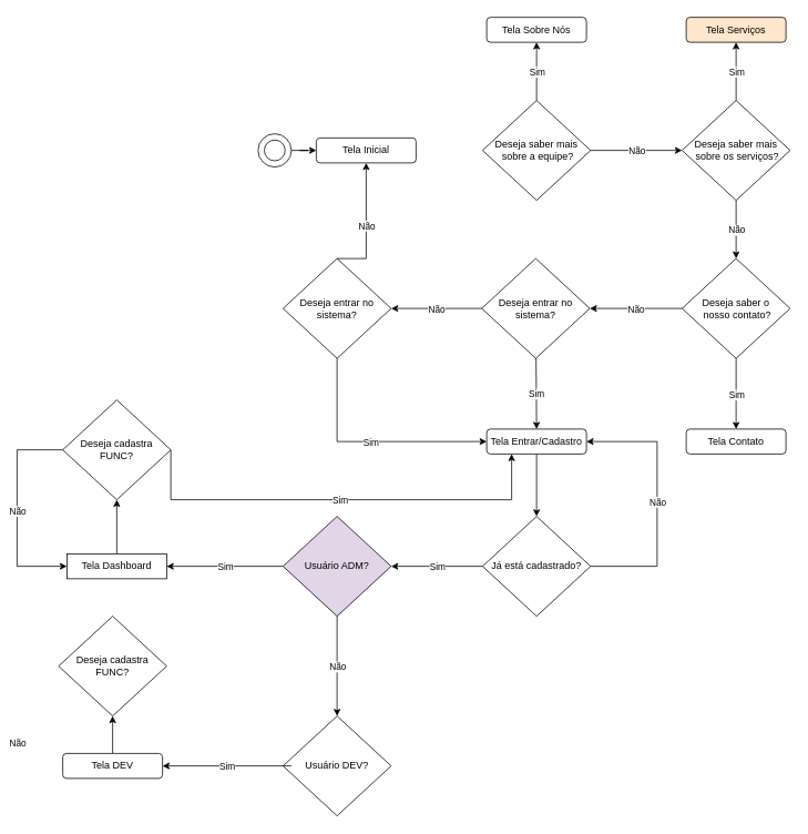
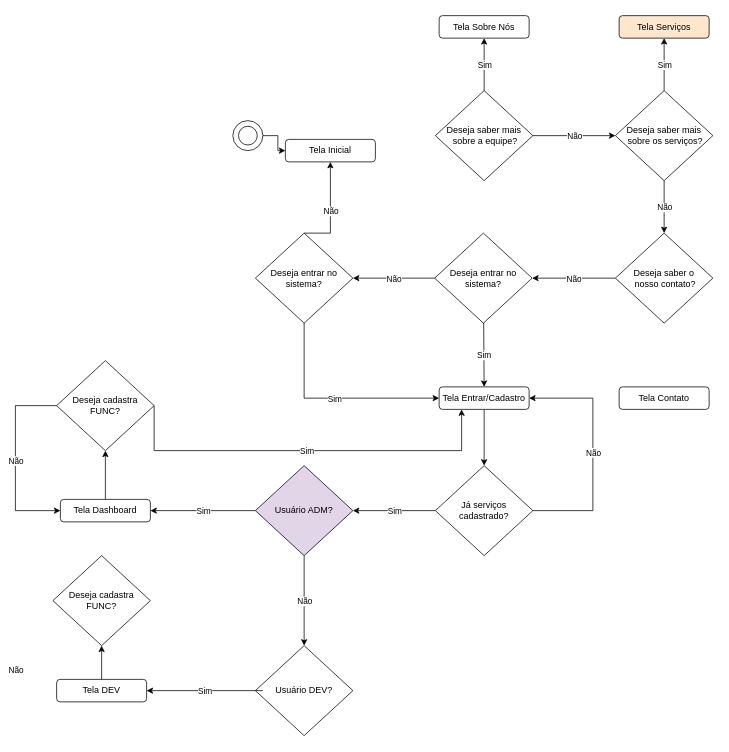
  <mxCell id="0" />
  <mxCell id="1" parent="0" />
- <mxCell id="2" value="Tela Inicial" style="rounded=1;whiteSpace=wrap;html=1;" vertex="1" parent="1"><mxGeometry x="380" y="165" width="120" height="30" as="geometry" /></mxCell>
+ <mxCell id="2" value="Tela Inicial" style="rounded=1;whiteSpace=wrap;html=1;" vertex="1" parent="1"><mxGeometry x="380" y="185" width="120" height="30" as="geometry" /></mxCell>
  <mxCell id="3" style="edgeStyle=orthogonalEdgeStyle;rounded=0;orthogonalLoop=1;jettySize=auto;html=1;" edge="1" parent="1" source="4" target="2"><mxGeometry relative="1" as="geometry" /></mxCell>
  <mxCell id="4" value="" style="ellipse;whiteSpace=wrap;html=1;aspect=fixed;" vertex="1" parent="1"><mxGeometry x="310" y="160" width="40" height="40" as="geometry" /></mxCell>
  <mxCell id="5" value="" style="ellipse;whiteSpace=wrap;html=1;aspect=fixed;" vertex="1" parent="1"><mxGeometry x="317.5" y="167.5" width="25" height="25" as="geometry" /></mxCell>
  <mxCell id="6" style="edgeStyle=orthogonalEdgeStyle;rounded=0;orthogonalLoop=1;jettySize=auto;html=1;entryX=0.5;entryY=0;entryDx=0;entryDy=0;" edge="1" parent="1" source="7" target="36"><mxGeometry relative="1" as="geometry" /></mxCell>
  <mxCell id="7" value="Tela Entrar/Cadastro" style="rounded=1;whiteSpace=wrap;html=1;" vertex="1" parent="1"><mxGeometry x="585" y="515" width="120" height="30" as="geometry" /></mxCell>
  <mxCell id="8" value="Tela Contato" style="rounded=1;whiteSpace=wrap;html=1;" vertex="1" parent="1"><mxGeometry x="825" y="515" width="120" height="30" as="geometry" /></mxCell>
  <mxCell id="9" value="Tela Serviços" style="rounded=1;whiteSpace=wrap;html=1;fillColor=#ffe6cc;" vertex="1" parent="1"><mxGeometry x="825" y="20" width="120" height="30" as="geometry" /></mxCell>
  <mxCell id="10" value="Tela Sobre Nós" style="rounded=1;whiteSpace=wrap;html=1;" vertex="1" parent="1"><mxGeometry x="585" y="20" width="120" height="30" as="geometry" /></mxCell>
  <mxCell id="11" value="Deseja saber mais&lt;br&gt;&amp;nbsp;sobre a equipe?" style="rhombus;whiteSpace=wrap;html=1;" vertex="1" parent="1"><mxGeometry x="580" y="120" width="130" height="120" as="geometry" /></mxCell>
  <mxCell id="12" value="" style="endArrow=classic;html=1;rounded=0;exitX=0.5;exitY=0;exitDx=0;exitDy=0;" edge="1" parent="1" source="11" target="10"><mxGeometry relative="1" as="geometry"><mxPoint x="670" y="110" as="sourcePoint" /><mxPoint x="770" y="110" as="targetPoint" /></mxGeometry></mxCell>
  <mxCell id="13" value="Sim" style="edgeLabel;resizable=0;html=1;align=center;verticalAlign=middle;" connectable="0" vertex="1" parent="12"><mxGeometry relative="1" as="geometry" /></mxCell>
  <mxCell id="14" value="" style="endArrow=classic;html=1;rounded=0;exitX=1;exitY=0.5;exitDx=0;exitDy=0;entryX=0;entryY=0.5;entryDx=0;entryDy=0;" edge="1" parent="1" source="11" target="16"><mxGeometry relative="1" as="geometry"><mxPoint x="710" y="230" as="sourcePoint" /><mxPoint x="830" y="180" as="targetPoint" /></mxGeometry></mxCell>
  <mxCell id="15" value="Não" style="edgeLabel;resizable=0;html=1;align=center;verticalAlign=middle;" connectable="0" vertex="1" parent="14"><mxGeometry relative="1" as="geometry" /></mxCell>
  <mxCell id="16" value="Deseja saber mais&lt;br&gt;&amp;nbsp;sobre os serviços?" style="rhombus;whiteSpace=wrap;html=1;" vertex="1" parent="1"><mxGeometry x="820" y="120" width="130" height="120" as="geometry" /></mxCell>
  <mxCell id="17" value="" style="endArrow=classic;html=1;rounded=0;exitX=0.5;exitY=0;exitDx=0;exitDy=0;" edge="1" parent="1" source="16" target="9"><mxGeometry relative="1" as="geometry"><mxPoint x="884.5" y="100" as="sourcePoint" /><mxPoint x="885" y="60" as="targetPoint" /></mxGeometry></mxCell>
  <mxCell id="18" value="Sim" style="edgeLabel;resizable=0;html=1;align=center;verticalAlign=middle;" connectable="0" vertex="1" parent="17"><mxGeometry relative="1" as="geometry" /></mxCell>
  <mxCell id="19" value="" style="endArrow=classic;html=1;rounded=0;exitX=0.5;exitY=1;exitDx=0;exitDy=0;entryX=0.5;entryY=0;entryDx=0;entryDy=0;" edge="1" parent="1" source="16" target="21"><mxGeometry relative="1" as="geometry"><mxPoint x="720" y="190" as="sourcePoint" /><mxPoint x="885" y="330" as="targetPoint" /></mxGeometry></mxCell>
  <mxCell id="20" value="Não" style="edgeLabel;resizable=0;html=1;align=center;verticalAlign=middle;" connectable="0" vertex="1" parent="19"><mxGeometry relative="1" as="geometry" /></mxCell>
  <mxCell id="21" value="Deseja saber o&lt;br&gt;&amp;nbsp;nosso contato?" style="rhombus;whiteSpace=wrap;html=1;" vertex="1" parent="1"><mxGeometry x="820" y="310" width="130" height="120" as="geometry" /></mxCell>
  <mxCell id="22" value="" style="endArrow=classic;html=1;rounded=0;exitX=0;exitY=0.5;exitDx=0;exitDy=0;entryX=1;entryY=0.5;entryDx=0;entryDy=0;" edge="1" parent="1" source="21" target="26"><mxGeometry relative="1" as="geometry"><mxPoint x="720" y="190" as="sourcePoint" /><mxPoint x="710" y="370" as="targetPoint" /></mxGeometry></mxCell>
  <mxCell id="23" value="Não" style="edgeLabel;resizable=0;html=1;align=center;verticalAlign=middle;" connectable="0" vertex="1" parent="22"><mxGeometry relative="1" as="geometry" /></mxCell>
- <mxCell id="24" value="" style="endArrow=classic;html=1;rounded=0;exitX=0.5;exitY=1;exitDx=0;exitDy=0;entryX=0.5;entryY=0;entryDx=0;entryDy=0;" edge="1" parent="1" source="21" target="8"><mxGeometry relative="1" as="geometry"><mxPoint x="910" y="420" as="sourcePoint" /><mxPoint x="885" y="510" as="targetPoint" /></mxGeometry></mxCell>
- <mxCell id="25" value="Sim" style="edgeLabel;resizable=0;html=1;align=center;verticalAlign=middle;" connectable="0" vertex="1" parent="24"><mxGeometry relative="1" as="geometry" /></mxCell>
  <mxCell id="26" value="Deseja entrar no sistema?" style="rhombus;whiteSpace=wrap;html=1;" vertex="1" parent="1"><mxGeometry x="579" y="310" width="130" height="120" as="geometry" /></mxCell>
  <mxCell id="27" value="" style="endArrow=classic;html=1;rounded=0;entryX=0.5;entryY=0;entryDx=0;entryDy=0;" edge="1" parent="1" source="26" target="7"><mxGeometry relative="1" as="geometry"><mxPoint x="643" y="440" as="sourcePoint" /><mxPoint x="643" y="525" as="targetPoint" /></mxGeometry></mxCell>
  <mxCell id="28" value="Sim" style="edgeLabel;resizable=0;html=1;align=center;verticalAlign=middle;" connectable="0" vertex="1" parent="27"><mxGeometry relative="1" as="geometry" /></mxCell>
  <mxCell id="29" value="" style="endArrow=classic;html=1;rounded=0;exitX=0;exitY=0.5;exitDx=0;exitDy=0;" edge="1" parent="1" source="26" target="31"><mxGeometry relative="1" as="geometry"><mxPoint x="541" y="369.5" as="sourcePoint" /><mxPoint x="430" y="369.5" as="targetPoint" /></mxGeometry></mxCell>
  <mxCell id="30" value="Não" style="edgeLabel;resizable=0;html=1;align=center;verticalAlign=middle;" connectable="0" vertex="1" parent="29"><mxGeometry relative="1" as="geometry" /></mxCell>
  <mxCell id="31" value="Deseja entrar no sistema?" style="rhombus;whiteSpace=wrap;html=1;" vertex="1" parent="1"><mxGeometry x="340" y="310" width="130" height="120" as="geometry" /></mxCell>
  <mxCell id="32" value="" style="endArrow=classic;html=1;rounded=0;entryX=0;entryY=0.5;entryDx=0;entryDy=0;exitX=0.5;exitY=1;exitDx=0;exitDy=0;" edge="1" parent="1" source="31" target="7"><mxGeometry relative="1" as="geometry"><mxPoint x="410.001" y="440" as="sourcePoint" /><mxPoint x="405" y="510" as="targetPoint" /><Array as="points"><mxPoint x="405" y="530" /></Array></mxGeometry></mxCell>
  <mxCell id="33" value="Sim" style="edgeLabel;resizable=0;html=1;align=center;verticalAlign=middle;" connectable="0" vertex="1" parent="32"><mxGeometry relative="1" as="geometry" /></mxCell>
  <mxCell id="34" value="" style="endArrow=classic;html=1;rounded=0;exitX=0.5;exitY=0;exitDx=0;exitDy=0;entryX=0.5;entryY=1;entryDx=0;entryDy=0;" edge="1" parent="1" source="31" target="2"><mxGeometry relative="1" as="geometry"><mxPoint x="589" y="380" as="sourcePoint" /><mxPoint x="480" y="380" as="targetPoint" /><Array as="points"><mxPoint x="440" y="310" /></Array></mxGeometry></mxCell>
  <mxCell id="35" value="Não" style="edgeLabel;resizable=0;html=1;align=center;verticalAlign=middle;" connectable="0" vertex="1" parent="34"><mxGeometry relative="1" as="geometry" /></mxCell>
- <mxCell id="36" value="Já está cadastrado?" style="rhombus;whiteSpace=wrap;html=1;" vertex="1" parent="1"><mxGeometry x="580" y="620" width="130" height="120" as="geometry" /></mxCell>
+ <mxCell id="36" value="Já serviços cadastrado?" style="rhombus;whiteSpace=wrap;html=1;" vertex="1" parent="1"><mxGeometry x="580" y="620" width="130" height="120" as="geometry" /></mxCell>
  <mxCell id="37" value="" style="endArrow=classic;html=1;rounded=0;exitX=0;exitY=0.5;exitDx=0;exitDy=0;entryX=1;entryY=0.5;entryDx=0;entryDy=0;" edge="1" parent="1" source="36" target="41"><mxGeometry relative="1" as="geometry"><mxPoint x="654.411" y="439.62" as="sourcePoint" /><mxPoint x="460" y="680" as="targetPoint" /></mxGeometry></mxCell>
  <mxCell id="38" value="Sim" style="edgeLabel;resizable=0;html=1;align=center;verticalAlign=middle;" connectable="0" vertex="1" parent="37"><mxGeometry relative="1" as="geometry" /></mxCell>
  <mxCell id="39" value="" style="endArrow=classic;html=1;rounded=0;exitX=1;exitY=0.5;exitDx=0;exitDy=0;entryX=1;entryY=0.5;entryDx=0;entryDy=0;" edge="1" parent="1" source="36" target="7"><mxGeometry relative="1" as="geometry"><mxPoint x="830" y="380" as="sourcePoint" /><mxPoint x="790" y="680" as="targetPoint" /><Array as="points"><mxPoint x="790" y="680" /><mxPoint x="790" y="530" /></Array></mxGeometry></mxCell>
  <mxCell id="40" value="Não" style="edgeLabel;resizable=0;html=1;align=center;verticalAlign=middle;" connectable="0" vertex="1" parent="39"><mxGeometry relative="1" as="geometry" /></mxCell>
  <mxCell id="41" value="Usuário ADM?" style="rhombus;whiteSpace=wrap;html=1;fillColor=#e1d5e7;" vertex="1" parent="1"><mxGeometry x="340" y="620" width="130" height="120" as="geometry" /></mxCell>
  <mxCell id="42" value="" style="endArrow=classic;html=1;rounded=0;exitX=0;exitY=0.5;exitDx=0;exitDy=0;entryX=1;entryY=0.5;entryDx=0;entryDy=0;" edge="1" parent="1" source="41" target="48"><mxGeometry relative="1" as="geometry"><mxPoint x="317.5" y="690" as="sourcePoint" /><mxPoint x="220" y="825" as="targetPoint" /></mxGeometry></mxCell>
  <mxCell id="43" value="Sim" style="edgeLabel;resizable=0;html=1;align=center;verticalAlign=middle;" connectable="0" vertex="1" parent="42"><mxGeometry relative="1" as="geometry" /></mxCell>
  <mxCell id="44" value="Deseja cadastra FUNC?" style="rhombus;whiteSpace=wrap;html=1;" vertex="1" parent="1"><mxGeometry x="75" y="480" width="130" height="120" as="geometry" /></mxCell>
  <mxCell id="45" value="" style="endArrow=classic;html=1;rounded=0;exitX=1;exitY=0.5;exitDx=0;exitDy=0;entryX=0.25;entryY=1;entryDx=0;entryDy=0;" edge="1" parent="1" source="44" target="7"><mxGeometry relative="1" as="geometry"><mxPoint x="330" y="570" as="sourcePoint" /><mxPoint x="220" y="570" as="targetPoint" /><Array as="points"><mxPoint x="205" y="600" /><mxPoint x="615" y="600" /></Array></mxGeometry></mxCell>
  <mxCell id="46" value="Sim" style="edgeLabel;resizable=0;html=1;align=center;verticalAlign=middle;" connectable="0" vertex="1" parent="45"><mxGeometry relative="1" as="geometry" /></mxCell>
  <mxCell id="47" style="edgeStyle=orthogonalEdgeStyle;rounded=0;orthogonalLoop=1;jettySize=auto;html=1;entryX=0.5;entryY=1;entryDx=0;entryDy=0;" edge="1" parent="1" source="48" target="44"><mxGeometry relative="1" as="geometry" /></mxCell>
- <mxCell id="48" value="Tela Dashboard" style="whiteSpace=wrap;html=1;rounded=0;" vertex="1" parent="1"><mxGeometry x="80" y="665" width="120" height="30" as="geometry" /></mxCell>
+ <mxCell id="48" value="Tela Dashboard" style="rounded=1;whiteSpace=wrap;html=1;" vertex="1" parent="1"><mxGeometry x="80" y="665" width="120" height="30" as="geometry" /></mxCell>
  <mxCell id="49" value="" style="endArrow=classic;html=1;rounded=0;exitX=0;exitY=0.5;exitDx=0;exitDy=0;entryX=0;entryY=0.5;entryDx=0;entryDy=0;" edge="1" parent="1" source="44" target="48"><mxGeometry relative="1" as="geometry"><mxPoint x="210" y="670" as="sourcePoint" /><mxPoint x="10" y="540" as="targetPoint" /><Array as="points"><mxPoint x="20" y="540" /><mxPoint x="20" y="680" /></Array></mxGeometry></mxCell>
  <mxCell id="50" value="Não" style="edgeLabel;resizable=0;html=1;align=center;verticalAlign=middle;" connectable="0" vertex="1" parent="49"><mxGeometry relative="1" as="geometry" /></mxCell>
  <mxCell id="51" value="Usuário DEV?" style="rhombus;whiteSpace=wrap;html=1;" vertex="1" parent="1"><mxGeometry x="340" y="860" width="130" height="120" as="geometry" /></mxCell>
  <mxCell id="52" value="" style="endArrow=classic;html=1;rounded=0;exitX=0.5;exitY=1;exitDx=0;exitDy=0;" edge="1" parent="1" source="41" target="51"><mxGeometry relative="1" as="geometry"><mxPoint x="405" y="780" as="sourcePoint" /><mxPoint x="410" y="710" as="targetPoint" /></mxGeometry></mxCell>
  <mxCell id="53" value="Não" style="edgeLabel;resizable=0;html=1;align=center;verticalAlign=middle;" connectable="0" vertex="1" parent="52"><mxGeometry relative="1" as="geometry" /></mxCell>
  <mxCell id="54" style="edgeStyle=orthogonalEdgeStyle;rounded=0;orthogonalLoop=1;jettySize=auto;html=1;" edge="1" parent="1" source="55" target="58"><mxGeometry relative="1" as="geometry" /></mxCell>
  <mxCell id="55" value="Tela DEV" style="rounded=1;whiteSpace=wrap;html=1;" vertex="1" parent="1"><mxGeometry x="75" y="905" width="120" height="30" as="geometry" /></mxCell>
  <mxCell id="56" value="" style="endArrow=classic;html=1;rounded=0;entryX=1;entryY=0.5;entryDx=0;entryDy=0;" edge="1" parent="1" target="55"><mxGeometry relative="1" as="geometry"><mxPoint x="350" y="920" as="sourcePoint" /><mxPoint x="210" y="730" as="targetPoint" /></mxGeometry></mxCell>
  <mxCell id="57" value="Sim" style="edgeLabel;resizable=0;html=1;align=center;verticalAlign=middle;" connectable="0" vertex="1" parent="56"><mxGeometry relative="1" as="geometry" /></mxCell>
  <mxCell id="58" value="Deseja cadastra FUNC?" style="rhombus;whiteSpace=wrap;html=1;" vertex="1" parent="1"><mxGeometry x="70" y="740" width="130" height="120" as="geometry" /></mxCell>
  <mxCell id="59" value="Não" style="edgeLabel;resizable=0;html=1;align=center;verticalAlign=middle;" connectable="0" vertex="1" parent="1"><mxGeometry x="20" y="892.059" as="geometry" /></mxCell>
